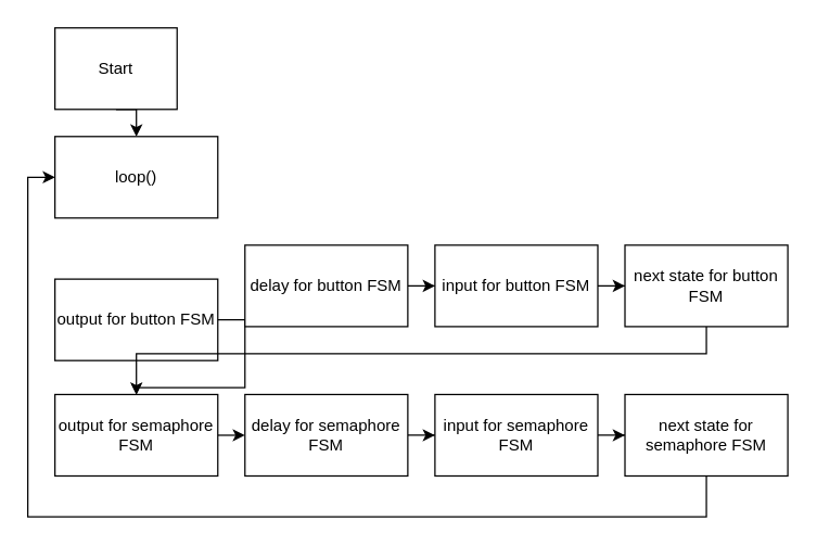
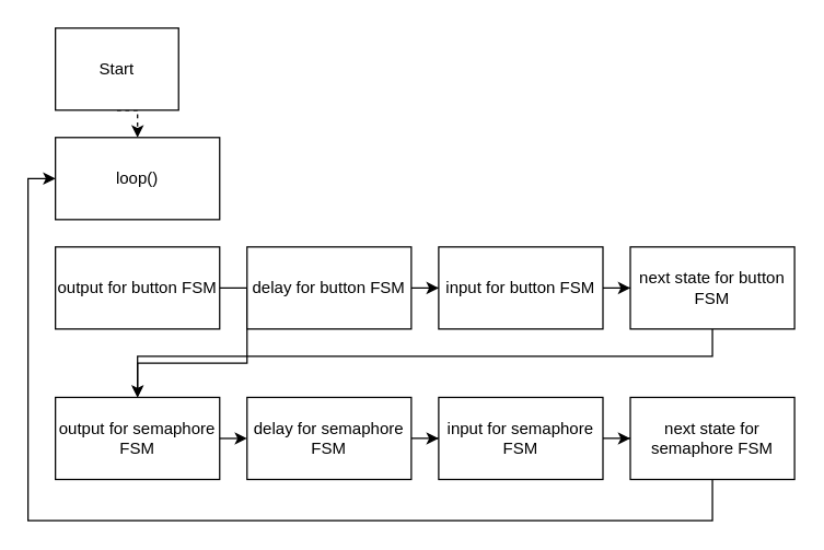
  <mxCell id="0" />
  <mxCell id="1" parent="0" />
- <mxCell id="2" style="edgeStyle=orthogonalEdgeStyle;rounded=0;orthogonalLoop=1;jettySize=auto;html=1;exitX=0.5;exitY=1;exitDx=0;exitDy=0;entryX=0.5;entryY=0;entryDx=0;entryDy=0;" edge="1" parent="1" source="3" target="4"><mxGeometry relative="1" as="geometry" /></mxCell>
+ <mxCell id="2" style="edgeStyle=orthogonalEdgeStyle;rounded=0;orthogonalLoop=1;jettySize=auto;html=1;exitX=0.5;exitY=1;exitDx=0;exitDy=0;entryX=0.5;entryY=0;entryDx=0;entryDy=0;dashed=1;" edge="1" parent="1" source="3" target="4"><mxGeometry relative="1" as="geometry" /></mxCell>
  <mxCell id="3" value="Start" style="rounded=0;whiteSpace=wrap;html=1;" vertex="1" parent="1"><mxGeometry x="40" y="20" width="90" height="60" as="geometry" /></mxCell>
  <mxCell id="4" value="loop()" style="rounded=0;whiteSpace=wrap;html=1;" vertex="1" parent="1"><mxGeometry x="40" y="100" width="120" height="60" as="geometry" /></mxCell>
  <mxCell id="5" style="edgeStyle=orthogonalEdgeStyle;rounded=0;orthogonalLoop=1;jettySize=auto;html=1;exitX=1;exitY=0.5;exitDx=0;exitDy=0;" edge="1" parent="1" source="6" target="14"><mxGeometry relative="1" as="geometry" /></mxCell>
- <mxCell id="6" value="output for button FSM" style="rounded=0;whiteSpace=wrap;html=1;" vertex="1" parent="1"><mxGeometry x="40" y="205" width="120" height="60" as="geometry" /></mxCell>
+ <mxCell id="6" value="output for button FSM" style="rounded=0;whiteSpace=wrap;html=1;" vertex="1" parent="1"><mxGeometry x="40" y="180" width="120" height="60" as="geometry" /></mxCell>
  <mxCell id="7" value="" style="edgeStyle=orthogonalEdgeStyle;rounded=0;orthogonalLoop=1;jettySize=auto;html=1;" edge="1" parent="1" source="8" target="10"><mxGeometry relative="1" as="geometry" /></mxCell>
  <mxCell id="8" value="delay for button FSM" style="rounded=0;whiteSpace=wrap;html=1;" vertex="1" parent="1"><mxGeometry x="180" y="180" width="120" height="60" as="geometry" /></mxCell>
  <mxCell id="9" value="" style="edgeStyle=orthogonalEdgeStyle;rounded=0;orthogonalLoop=1;jettySize=auto;html=1;" edge="1" parent="1" source="10" target="12"><mxGeometry relative="1" as="geometry" /></mxCell>
  <mxCell id="10" value="input for button FSM" style="whiteSpace=wrap;html=1;rounded=0;" vertex="1" parent="1"><mxGeometry x="320" y="180" width="120" height="60" as="geometry" /></mxCell>
  <mxCell id="11" value="" style="edgeStyle=orthogonalEdgeStyle;rounded=0;orthogonalLoop=1;jettySize=auto;html=1;entryX=0.5;entryY=0;entryDx=0;entryDy=0;endArrow=open;" edge="1" parent="1" source="12" target="14"><mxGeometry relative="1" as="geometry"><mxPoint x="600" y="210" as="targetPoint" /><Array as="points"><mxPoint x="520" y="260" /><mxPoint x="100" y="260" /></Array></mxGeometry></mxCell>
  <mxCell id="12" value="next state for button FSM" style="whiteSpace=wrap;html=1;rounded=0;" vertex="1" parent="1"><mxGeometry x="460" y="180" width="120" height="60" as="geometry" /></mxCell>
  <mxCell id="13" style="edgeStyle=orthogonalEdgeStyle;rounded=0;orthogonalLoop=1;jettySize=auto;html=1;exitX=1;exitY=0.5;exitDx=0;exitDy=0;entryX=0;entryY=0.5;entryDx=0;entryDy=0;" edge="1" parent="1" source="14" target="16"><mxGeometry relative="1" as="geometry" /></mxCell>
  <mxCell id="14" value="output for semaphore FSM" style="rounded=0;whiteSpace=wrap;html=1;" vertex="1" parent="1"><mxGeometry x="40" y="290" width="120" height="60" as="geometry" /></mxCell>
  <mxCell id="15" value="" style="edgeStyle=orthogonalEdgeStyle;rounded=0;orthogonalLoop=1;jettySize=auto;html=1;" edge="1" parent="1" source="16" target="18"><mxGeometry relative="1" as="geometry" /></mxCell>
  <mxCell id="16" value="delay for semaphore FSM" style="rounded=0;whiteSpace=wrap;html=1;" vertex="1" parent="1"><mxGeometry x="180" y="290" width="120" height="60" as="geometry" /></mxCell>
  <mxCell id="17" value="" style="edgeStyle=orthogonalEdgeStyle;rounded=0;orthogonalLoop=1;jettySize=auto;html=1;" edge="1" parent="1" source="18" target="20"><mxGeometry relative="1" as="geometry" /></mxCell>
  <mxCell id="18" value="input for semaphore FSM" style="whiteSpace=wrap;html=1;rounded=0;" vertex="1" parent="1"><mxGeometry x="320" y="290" width="120" height="60" as="geometry" /></mxCell>
  <mxCell id="19" value="" style="edgeStyle=orthogonalEdgeStyle;rounded=0;orthogonalLoop=1;jettySize=auto;html=1;entryX=0;entryY=0.5;entryDx=0;entryDy=0;" edge="1" parent="1" source="20" target="4"><mxGeometry relative="1" as="geometry"><mxPoint x="-10" y="260" as="targetPoint" /><Array as="points"><mxPoint x="520" y="380" /><mxPoint x="20" y="380" /><mxPoint x="20" y="130" /></Array></mxGeometry></mxCell>
  <mxCell id="20" value="next state for semaphore FSM" style="whiteSpace=wrap;html=1;rounded=0;" vertex="1" parent="1"><mxGeometry x="460" y="290" width="120" height="60" as="geometry" /></mxCell>
